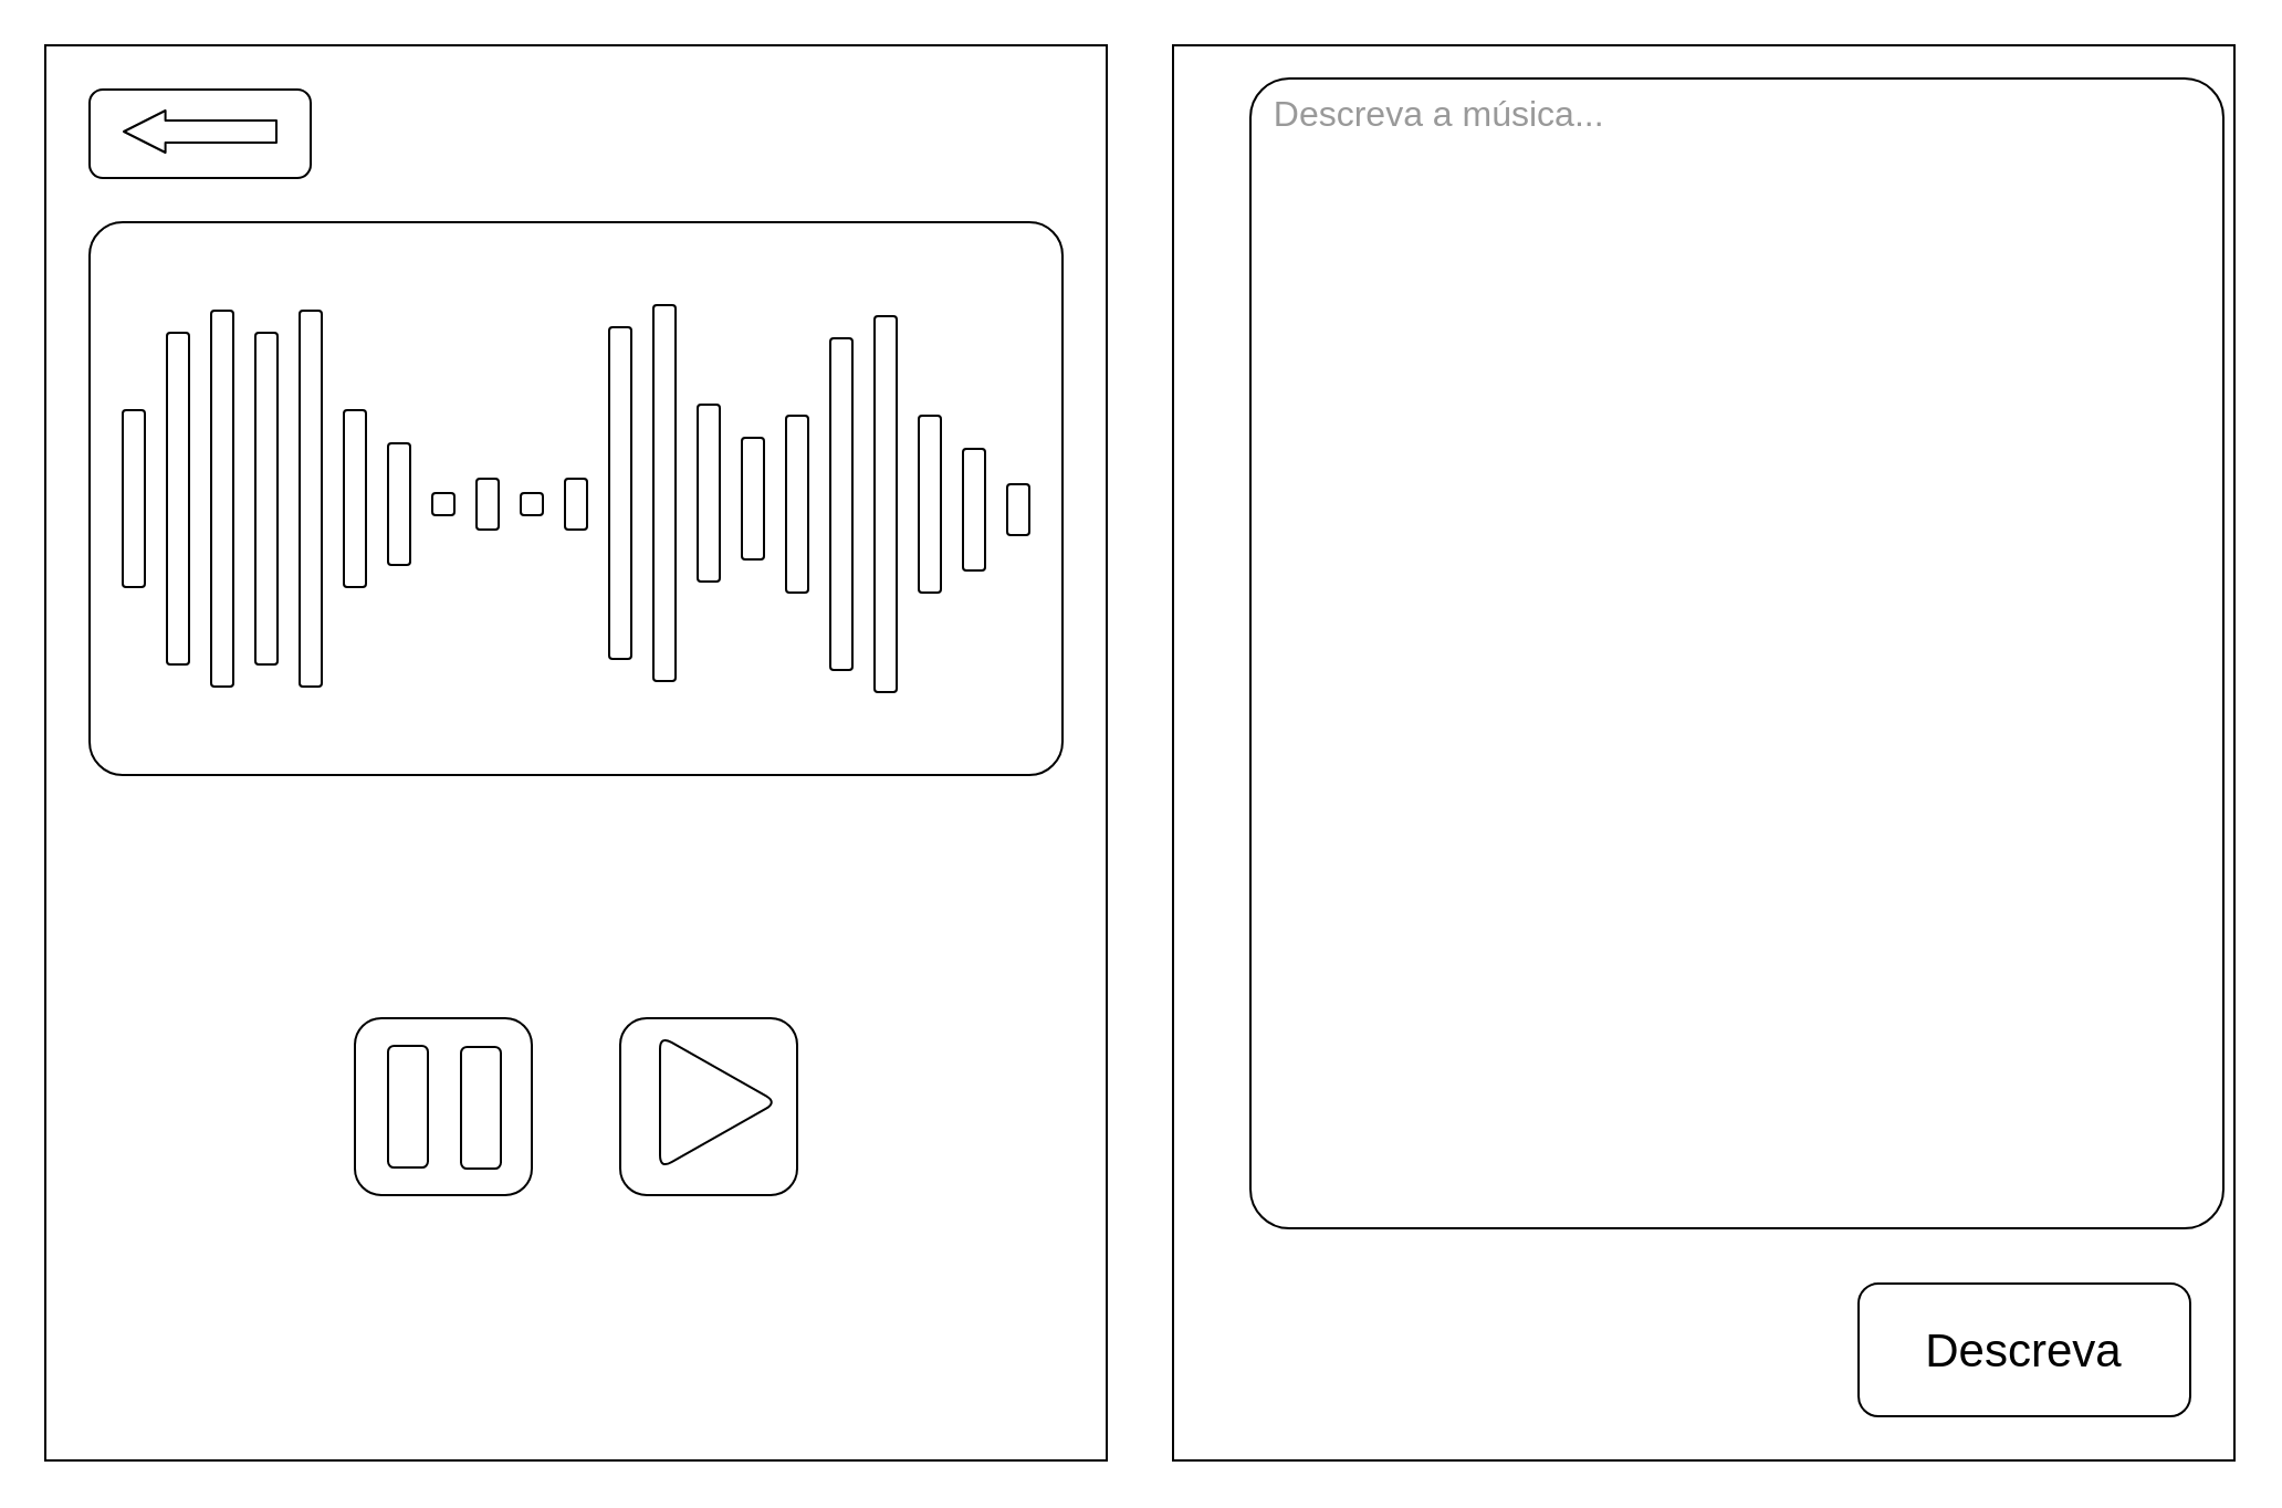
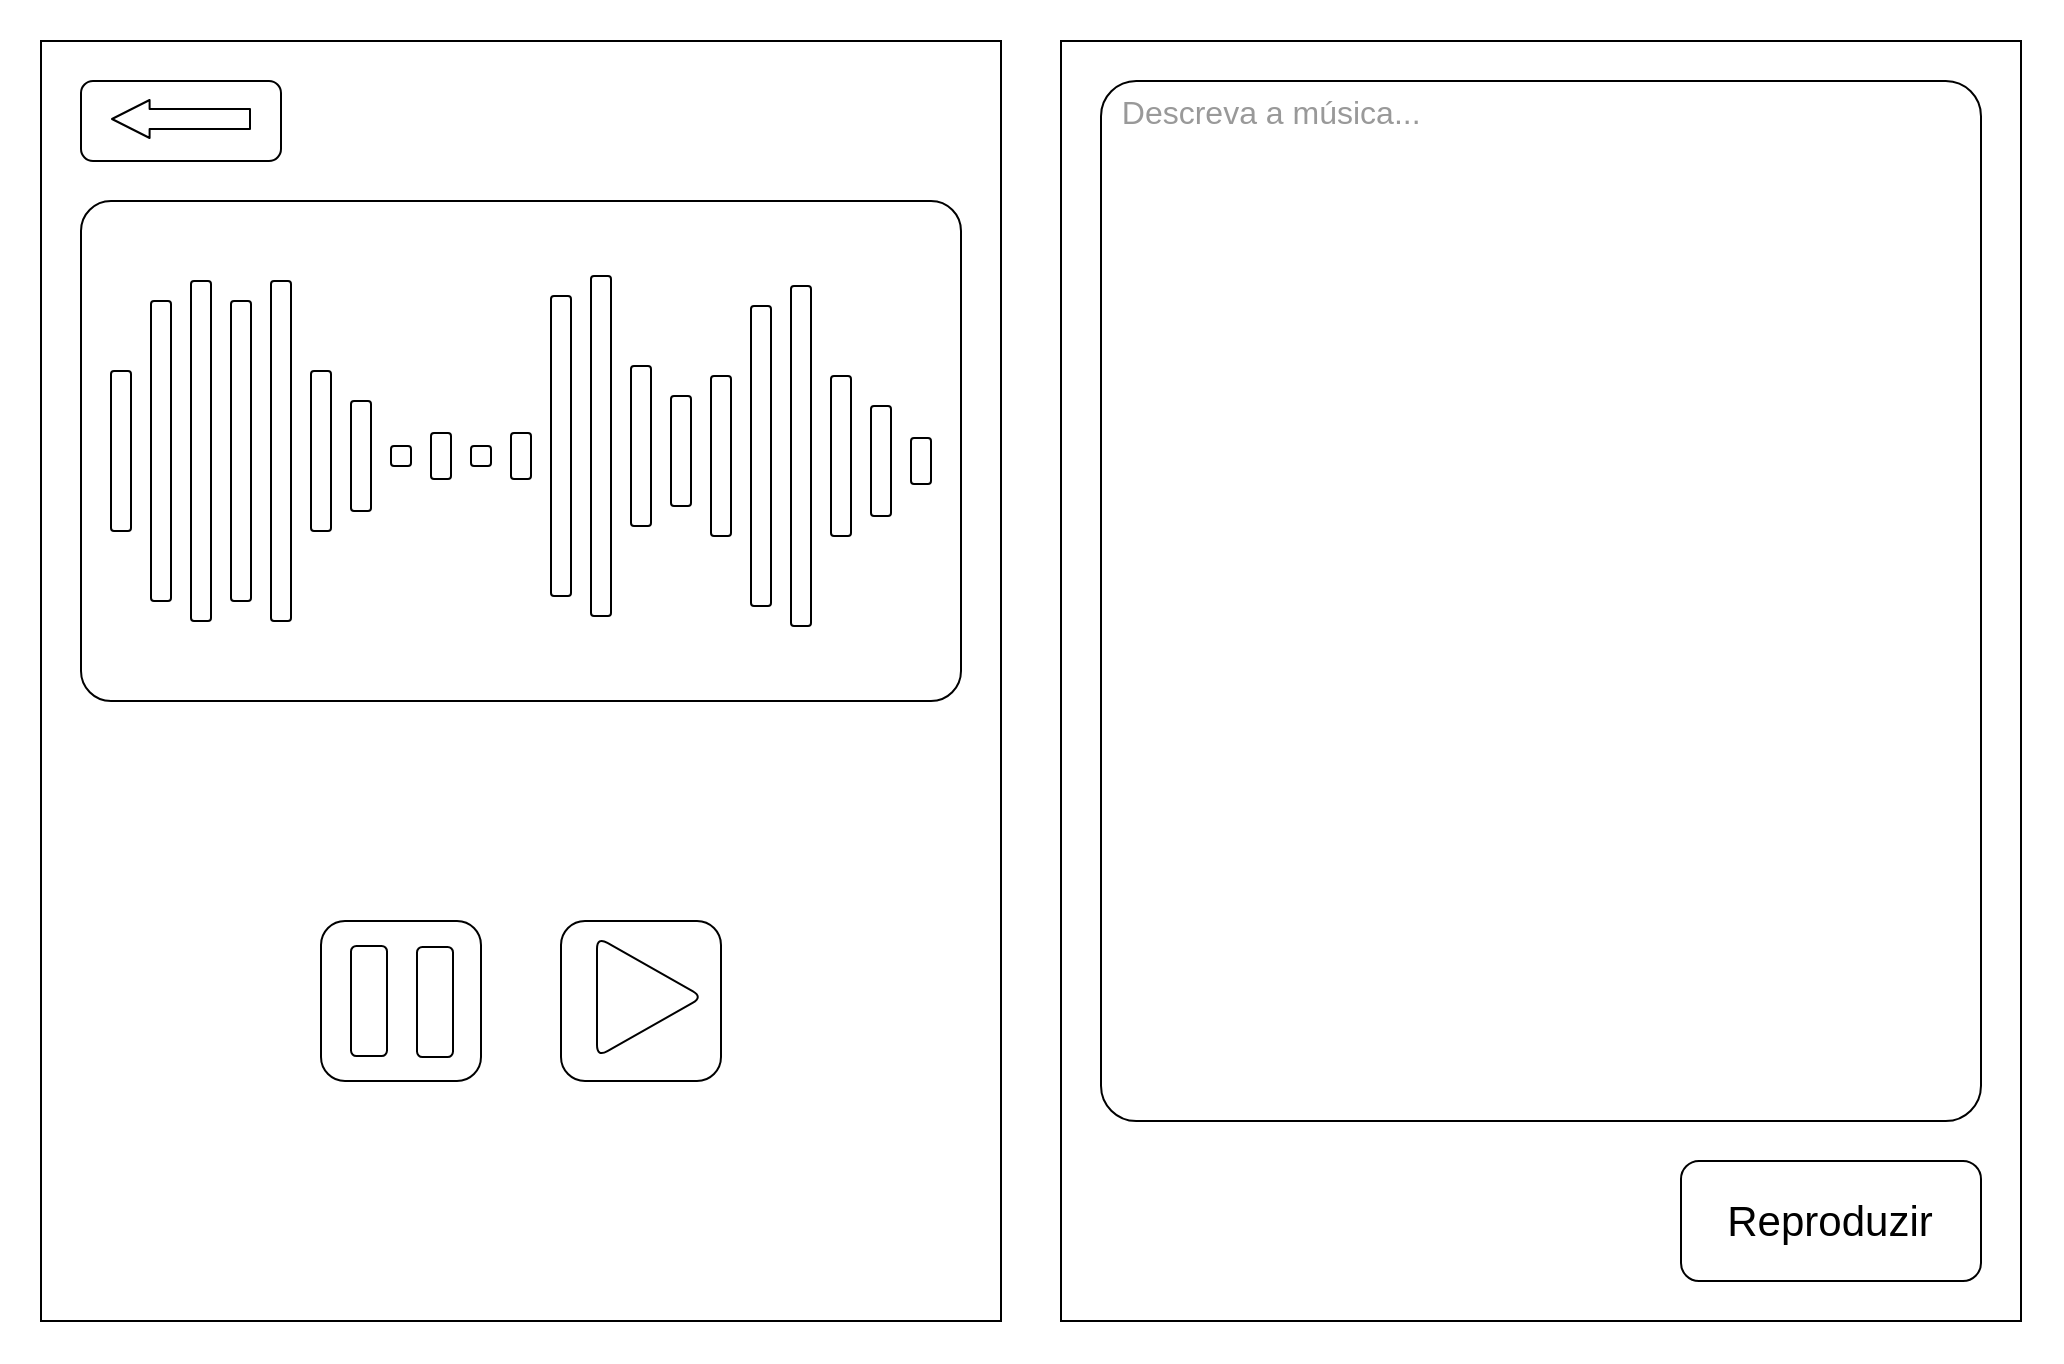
  <mxCell id="0" />
  <mxCell id="1" parent="0" />
  <mxCell id="2" value="" style="rounded=0;whiteSpace=wrap;html=1;" parent="1" vertex="1"><mxGeometry x="20" y="20" width="480" height="640" as="geometry" /></mxCell>
  <mxCell id="3" value="" style="rounded=0;whiteSpace=wrap;html=1;" parent="1" vertex="1"><mxGeometry x="530" y="20" width="480" height="640" as="geometry" /></mxCell>
  <mxCell id="4" value="" style="rounded=1;whiteSpace=wrap;html=1;" parent="1" vertex="1"><mxGeometry x="40" y="40" width="100" height="40" as="geometry" /></mxCell>
  <mxCell id="5" value="" style="shape=flexArrow;endArrow=classic;html=1;endWidth=8;endSize=5.932;" parent="1" edge="1"><mxGeometry width="50" height="50" relative="1" as="geometry"><mxPoint x="125" y="59" as="sourcePoint" /><mxPoint x="55" y="59" as="targetPoint" /></mxGeometry></mxCell>
  <mxCell id="6" value="" style="rounded=1;whiteSpace=wrap;html=1;arcSize=6;" parent="1" vertex="1"><mxGeometry x="40" y="100" width="440" height="250" as="geometry" /></mxCell>
  <mxCell id="7" value="" style="rounded=1;whiteSpace=wrap;html=1;" parent="1" vertex="1"><mxGeometry x="160" y="460" width="80" height="80" as="geometry" /></mxCell>
  <mxCell id="8" value="" style="rounded=1;whiteSpace=wrap;html=1;" parent="1" vertex="1"><mxGeometry x="280" y="460" width="80" height="80" as="geometry" /></mxCell>
  <mxCell id="9" value="" style="rounded=1;whiteSpace=wrap;html=1;" parent="1" vertex="1"><mxGeometry x="55" y="185" width="10" height="80" as="geometry" /></mxCell>
  <mxCell id="10" value="" style="rounded=1;whiteSpace=wrap;html=1;" parent="1" vertex="1"><mxGeometry x="75" y="150" width="10" height="150" as="geometry" /></mxCell>
  <mxCell id="11" value="" style="rounded=1;whiteSpace=wrap;html=1;" parent="1" vertex="1"><mxGeometry x="95" y="140" width="10" height="170" as="geometry" /></mxCell>
  <mxCell id="12" value="" style="rounded=1;whiteSpace=wrap;html=1;" parent="1" vertex="1"><mxGeometry x="115" y="150" width="10" height="150" as="geometry" /></mxCell>
  <mxCell id="13" value="" style="rounded=1;whiteSpace=wrap;html=1;" parent="1" vertex="1"><mxGeometry x="135" y="140" width="10" height="170" as="geometry" /></mxCell>
  <mxCell id="14" value="" style="rounded=1;whiteSpace=wrap;html=1;" parent="1" vertex="1"><mxGeometry x="155" y="185" width="10" height="80" as="geometry" /></mxCell>
  <mxCell id="15" value="" style="rounded=1;whiteSpace=wrap;html=1;" parent="1" vertex="1"><mxGeometry x="175" y="200" width="10" height="55" as="geometry" /></mxCell>
  <mxCell id="16" value="" style="rounded=1;whiteSpace=wrap;html=1;" parent="1" vertex="1"><mxGeometry x="195" y="222.5" width="10" height="10" as="geometry" /></mxCell>
  <mxCell id="17" value="" style="rounded=1;whiteSpace=wrap;html=1;" parent="1" vertex="1"><mxGeometry x="215" y="216" width="10" height="23" as="geometry" /></mxCell>
  <mxCell id="18" value="" style="rounded=1;whiteSpace=wrap;html=1;" parent="1" vertex="1"><mxGeometry x="235" y="222.5" width="10" height="10" as="geometry" /></mxCell>
  <mxCell id="19" value="" style="rounded=1;whiteSpace=wrap;html=1;" parent="1" vertex="1"><mxGeometry x="255" y="216" width="10" height="23" as="geometry" /></mxCell>
  <mxCell id="20" value="" style="rounded=1;whiteSpace=wrap;html=1;" parent="1" vertex="1"><mxGeometry x="275" y="147.5" width="10" height="150" as="geometry" /></mxCell>
  <mxCell id="21" value="" style="rounded=1;whiteSpace=wrap;html=1;" parent="1" vertex="1"><mxGeometry x="295" y="137.5" width="10" height="170" as="geometry" /></mxCell>
  <mxCell id="22" value="" style="rounded=1;whiteSpace=wrap;html=1;" parent="1" vertex="1"><mxGeometry x="315" y="182.5" width="10" height="80" as="geometry" /></mxCell>
  <mxCell id="23" value="" style="rounded=1;whiteSpace=wrap;html=1;" parent="1" vertex="1"><mxGeometry x="335" y="197.5" width="10" height="55" as="geometry" /></mxCell>
  <mxCell id="24" value="" style="rounded=1;whiteSpace=wrap;html=1;" parent="1" vertex="1"><mxGeometry x="355" y="187.5" width="10" height="80" as="geometry" /></mxCell>
  <mxCell id="25" value="" style="rounded=1;whiteSpace=wrap;html=1;" parent="1" vertex="1"><mxGeometry x="375" y="152.5" width="10" height="150" as="geometry" /></mxCell>
  <mxCell id="26" value="" style="rounded=1;whiteSpace=wrap;html=1;" parent="1" vertex="1"><mxGeometry x="395" y="142.5" width="10" height="170" as="geometry" /></mxCell>
  <mxCell id="27" value="" style="rounded=1;whiteSpace=wrap;html=1;" parent="1" vertex="1"><mxGeometry x="415" y="187.5" width="10" height="80" as="geometry" /></mxCell>
  <mxCell id="28" value="" style="rounded=1;whiteSpace=wrap;html=1;" parent="1" vertex="1"><mxGeometry x="435" y="202.5" width="10" height="55" as="geometry" /></mxCell>
  <mxCell id="29" value="" style="rounded=1;whiteSpace=wrap;html=1;" parent="1" vertex="1"><mxGeometry x="455" y="218.5" width="10" height="23" as="geometry" /></mxCell>
  <mxCell id="30" value="" style="rounded=1;whiteSpace=wrap;html=1;" parent="1" vertex="1"><mxGeometry x="175" y="472.5" width="18" height="55" as="geometry" /></mxCell>
  <mxCell id="31" value="" style="rounded=1;whiteSpace=wrap;html=1;" parent="1" vertex="1"><mxGeometry x="208" y="473" width="18" height="55" as="geometry" /></mxCell>
  <mxCell id="32" value="" style="triangle;whiteSpace=wrap;html=1;rounded=1;arcSize=12;" parent="1" vertex="1"><mxGeometry x="298" y="468" width="53" height="60" as="geometry" /></mxCell>
- <mxCell id="33" value="&lt;font style=&quot;font-size: 16px&quot;&gt;&amp;nbsp; &lt;font color=&quot;#999999&quot; style=&quot;font-size: 16px&quot;&gt;Descreva a música...&lt;/font&gt;&lt;/font&gt;" style="rounded=1;whiteSpace=wrap;html=1;arcSize=4;align=left;horizontal=1;verticalAlign=top;" parent="1" vertex="1"><mxGeometry x="565" y="35" width="440" height="520" as="geometry" /></mxCell>
- <mxCell id="34" value="&lt;font style=&quot;font-size: 21px&quot;&gt;Descreva&lt;/font&gt;" style="rounded=1;whiteSpace=wrap;html=1;" parent="1" vertex="1"><mxGeometry x="840" y="580" width="150" height="60" as="geometry" /></mxCell>
+ <mxCell id="33" value="&lt;font style=&quot;font-size: 16px&quot;&gt;&amp;nbsp; &lt;font color=&quot;#999999&quot; style=&quot;font-size: 16px&quot;&gt;Descreva a música...&lt;/font&gt;&lt;/font&gt;" style="rounded=1;whiteSpace=wrap;html=1;arcSize=4;align=left;horizontal=1;verticalAlign=top;" parent="1" vertex="1"><mxGeometry x="550" y="40" width="440" height="520" as="geometry" /></mxCell>
+ <mxCell id="34" value="&lt;font style=&quot;font-size: 21px&quot;&gt;Reproduzir&lt;/font&gt;" style="rounded=1;whiteSpace=wrap;html=1;" parent="1" vertex="1"><mxGeometry x="840" y="580" width="150" height="60" as="geometry" /></mxCell>
